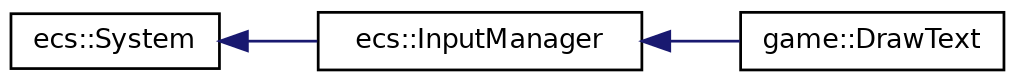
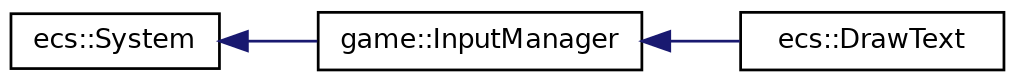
  digraph {
    fontname="DejaVu Sans"
    rankdir=LR
    node [color=black fillcolor=white fontname="DejaVu Sans" fontsize=10 shape=record style=filled]
    edge [color=midnightblue dir=back fontname="DejaVu Sans" fontsize=10 labelfontname=Helvetica labelfontsize=10 style=solid]
    n1 [height=0.2 label="ecs::System" width=0.4]
-   n2 [height=0.2 label="ecs::InputManager" width=0.4]
-   n3 [height=0.2 label="game::DrawText" width=0.4]
+   n2 [height=0.2 label="game::InputManager" width=0.4]
+   n3 [height=0.2 label="ecs::DrawText" width=0.4]
    n1 -> n2
    n2 -> n3
  }
